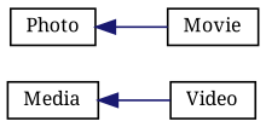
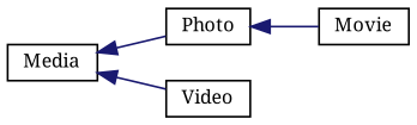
  digraph {
    fontname="Noto Serif"
    rankdir=LR
    node [color=black fillcolor=white fontname="Noto Serif" fontsize=10 shape=record style=filled]
    edge [color=midnightblue dir=back fontname="Noto Serif" fontsize=10 labelfontname=Helvetica labelfontsize=10 style=solid]
    n1 [height=0.2 label=Media width=0.4]
    n2 [height=0.2 label=Photo width=0.4]
    n3 [height=0.2 label=Video width=0.4]
    n4 [height=0.2 label=Movie width=0.4]
+   n1 -> n2
    n1 -> n3
    n2 -> n4
  }
